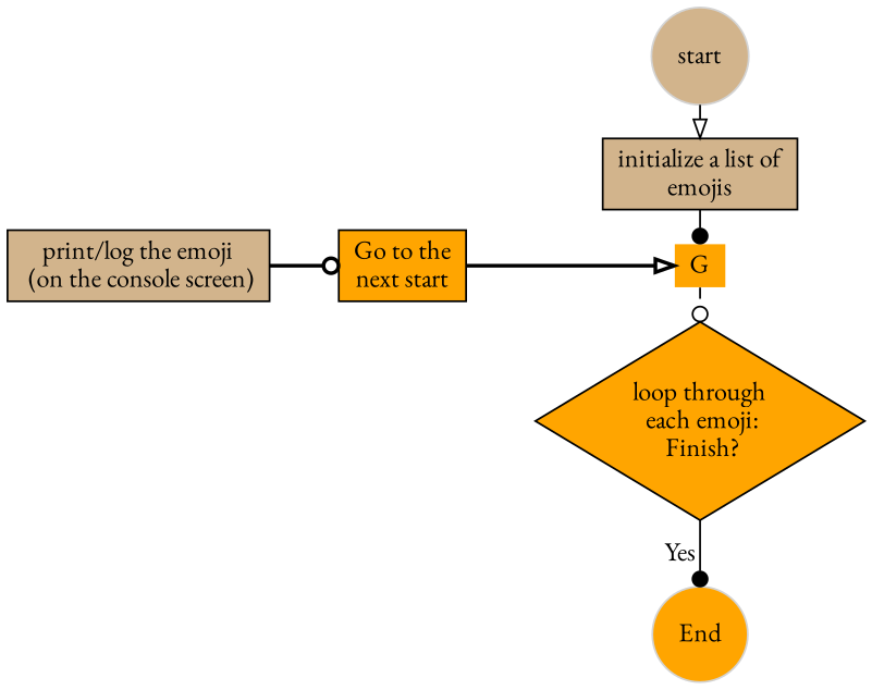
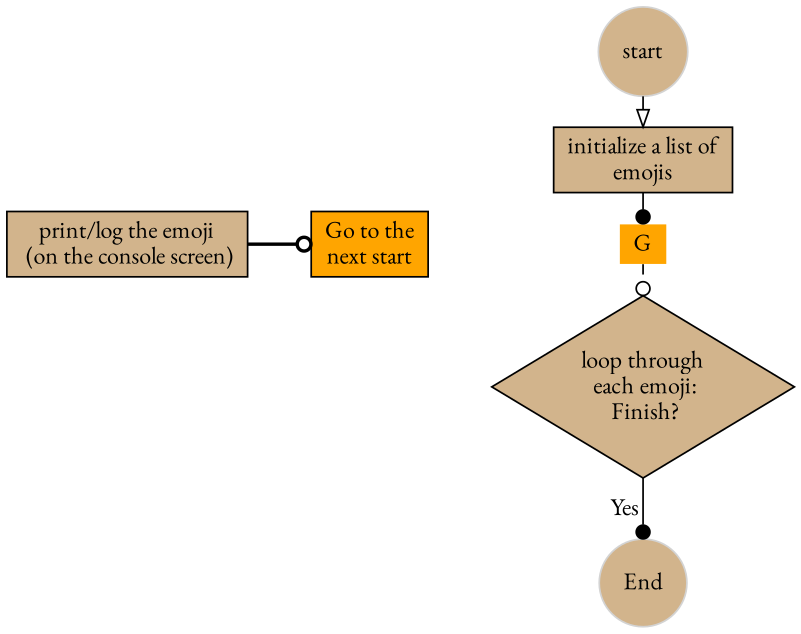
  digraph {
    fontname="EB Garamond"
    rankdir=LR
    node [fillcolor=orange fontname="EB Garamond" shape=box style=filled]
    edge [arrowhead=dot fontname="EB Garamond" style=solid]
-   n1 [label="loop through\n each emoji:\n Finish?" shape=diamond]
-   n2 [color=lightgrey label=End shape=circle]
+   n1 [fillcolor=tan label="loop through\n each emoji:\n Finish?" shape=diamond]
+   n2 [color=lightgrey fillcolor=tan label=End shape=circle]
    n3 [color=lightgrey fillcolor=tan label=start shape=circle]
    n4 [fillcolor=tan label="initialize a list of\n emojis "]
    G [fixedsize=false height=0 shape=none width=0]
    n6 [fillcolor=tan label="print/log the emoji\n (on the console screen)"]
    n7 [label="Go to the\nnext start"]
    subgraph sub_1 {
      rank=same
      n1
      n2
    }
    n1 -> n2 [label=Yes]
    n3 -> n4 [arrowhead=onormal minlen=0.5]
    n4 -> G [minlen=0.5]
    G -> n1 [arrowhead=odot minlen=0.5 style=dashed]
    n6 -> n7 [arrowhead=odot style=bold]
-   n7 -> G [arrowhead=onormal style=bold]
  }
